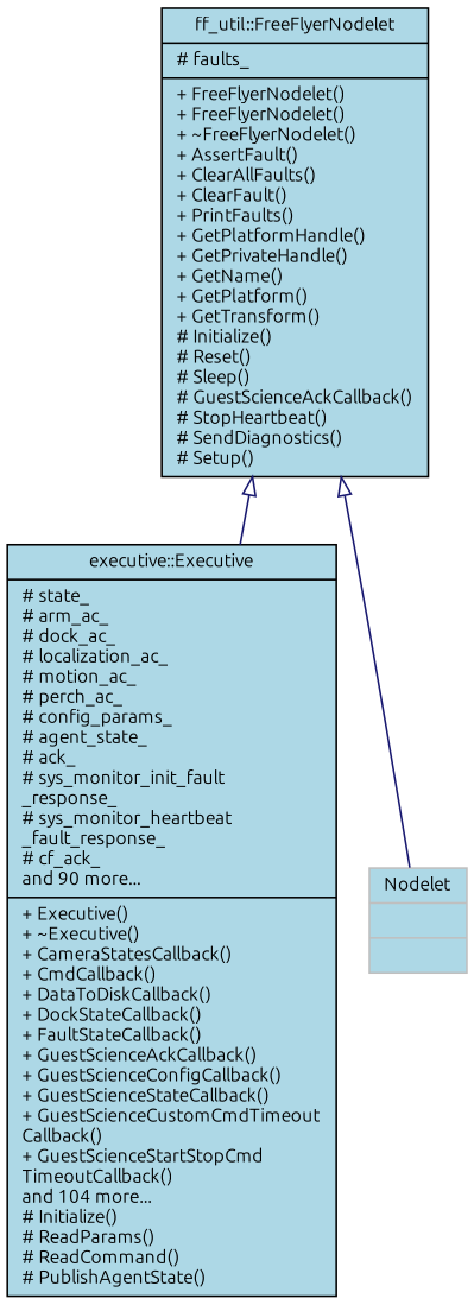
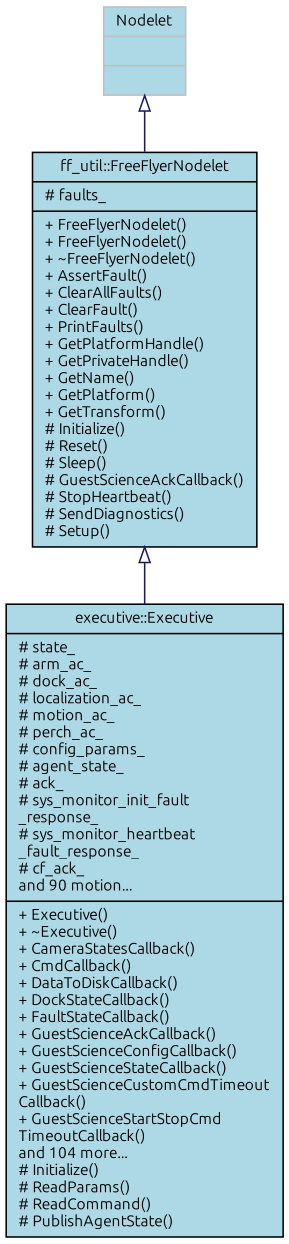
  digraph {
    fontname=Ubuntu
    node [color=black fillcolor=lightblue fontname=Ubuntu fontsize=10 shape=record style=filled]
    edge [arrowtail=onormal color=midnightblue dir=back fontname=Ubuntu fontsize=10 labelfontname=Helvetica labelfontsize=10 style=solid]
-   n1 [fontcolor=black height=0.2 label="{executive::Executive\n|# state_\l# arm_ac_\l# dock_ac_\l# localization_ac_\l# motion_ac_\l# perch_ac_\l# config_params_\l# agent_state_\l# ack_\l# sys_monitor_init_fault\l_response_\l# sys_monitor_heartbeat\l_fault_response_\l# cf_ack_\land 90 more...\l|+ Executive()\l+ ~Executive()\l+ CameraStatesCallback()\l+ CmdCallback()\l+ DataToDiskCallback()\l+ DockStateCallback()\l+ FaultStateCallback()\l+ GuestScienceAckCallback()\l+ GuestScienceConfigCallback()\l+ GuestScienceStateCallback()\l+ GuestScienceCustomCmdTimeout\lCallback()\l+ GuestScienceStartStopCmd\lTimeoutCallback()\land 104 more...\l# Initialize()\l# ReadParams()\l# ReadCommand()\l# PublishAgentState()\l}" width=0.4]
+   n1 [fontcolor=black height=0.2 label="{executive::Executive\n|# state_\l# arm_ac_\l# dock_ac_\l# localization_ac_\l# motion_ac_\l# perch_ac_\l# config_params_\l# agent_state_\l# ack_\l# sys_monitor_init_fault\l_response_\l# sys_monitor_heartbeat\l_fault_response_\l# cf_ack_\land 90 motion...\l|+ Executive()\l+ ~Executive()\l+ CameraStatesCallback()\l+ CmdCallback()\l+ DataToDiskCallback()\l+ DockStateCallback()\l+ FaultStateCallback()\l+ GuestScienceAckCallback()\l+ GuestScienceConfigCallback()\l+ GuestScienceStateCallback()\l+ GuestScienceCustomCmdTimeout\lCallback()\l+ GuestScienceStartStopCmd\lTimeoutCallback()\land 104 more...\l# Initialize()\l# ReadParams()\l# ReadCommand()\l# PublishAgentState()\l}" width=0.4]
    n2 [height=0.2 label="{ff_util::FreeFlyerNodelet\n|# faults_\l|+ FreeFlyerNodelet()\l+ FreeFlyerNodelet()\l+ ~FreeFlyerNodelet()\l+ AssertFault()\l+ ClearAllFaults()\l+ ClearFault()\l+ PrintFaults()\l+ GetPlatformHandle()\l+ GetPrivateHandle()\l+ GetName()\l+ GetPlatform()\l+ GetTransform()\l# Initialize()\l# Reset()\l# Sleep()\l# GuestScienceAckCallback()\l# StopHeartbeat()\l# SendDiagnostics()\l# Setup()\l}" width=0.4]
    n3 [color=grey75 height=0.2 label="{Nodelet\n||}" width=0.4]
    n2 -> n1
-   n2 -> n3
+   n3 -> n2
  }
